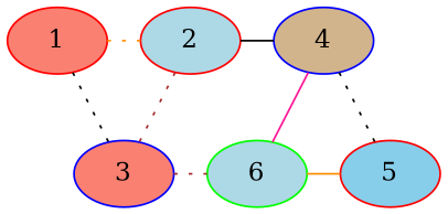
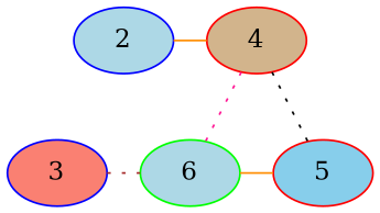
  graph {
    node [color=red fillcolor=salmon style=filled]
    edge [color=black style=dotted]
-   1
-   2 [fillcolor=lightblue]
-   4 [color=blue fillcolor=tan]
+   2 [color=blue fillcolor=lightblue]
+   4 [fillcolor=tan]
    3 [color=blue]
    5 [fillcolor=skyblue]
    6 [color=green fillcolor=lightblue]
    subgraph sub_1 {
      rank=same
-     1
      2
      4
    }
    subgraph sub_2 {
      rank=same
      3
      5
      6
    }
-   1 -- 2 [color=darkorange]
-   1 -- 3
-   2 -- 4 [style=solid]
-   2 -- 3 [color=brown]
+   2 -- 4 [color=darkorange style=solid]
    4 -- 5
-   4 -- 6 [color=deeppink style=solid]
+   4 -- 6 [color=deeppink]
    3 -- 6 [color=brown]
    6 -- 5 [color=darkorange style=solid]
  }
